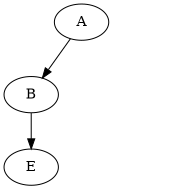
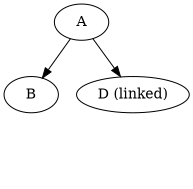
  digraph {
    A
    B
-   E
+   n3 [label="D (linked)"]
    A -> B
-   B -> E
+   A -> n3
  }
